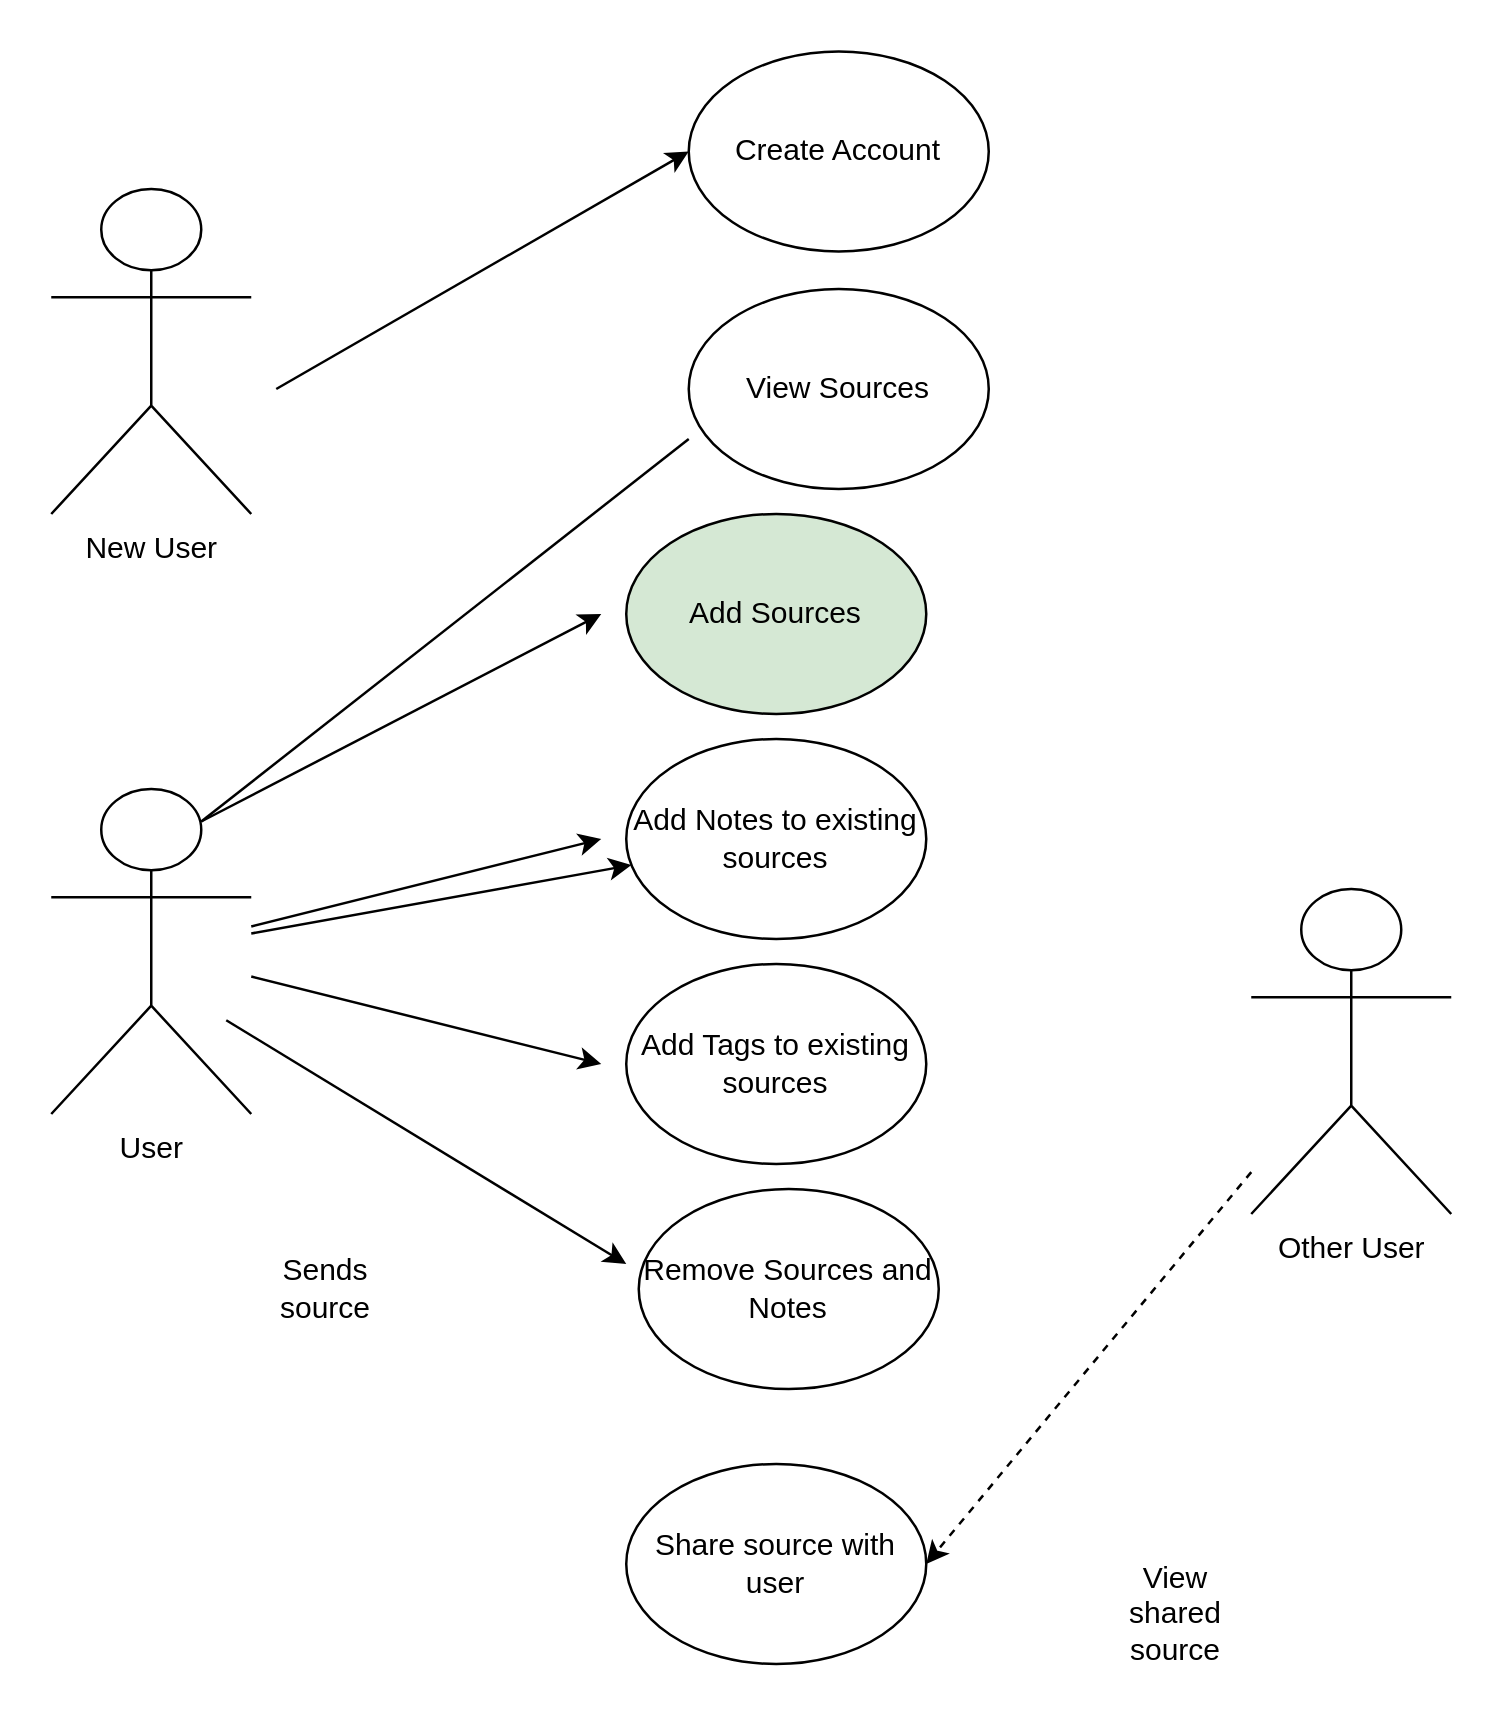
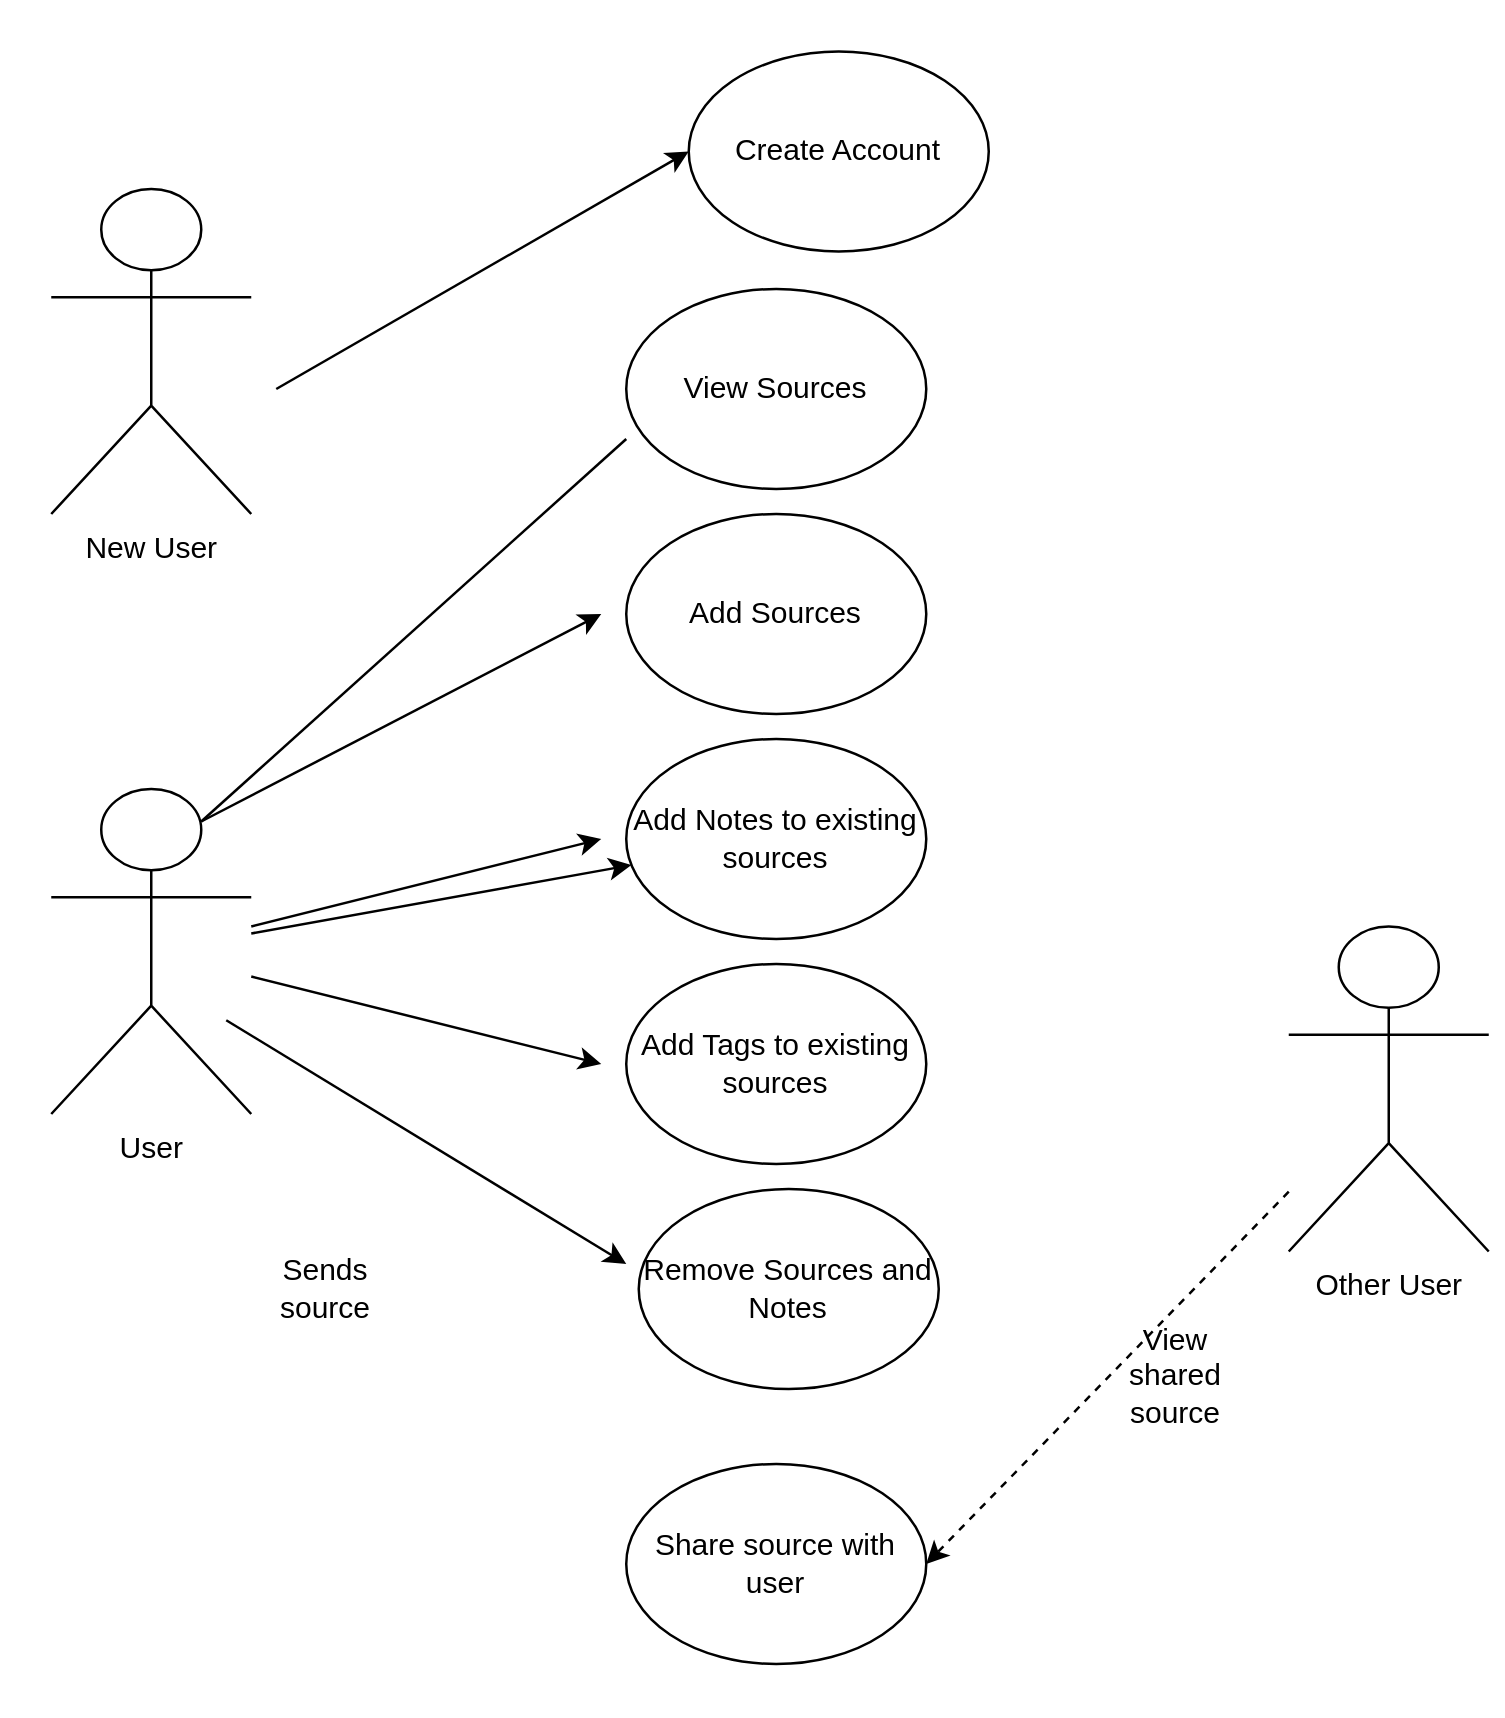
  <mxCell id="0" />
  <mxCell id="1" parent="0" />
  <mxCell id="2" value="New User" style="shape=umlActor;verticalLabelPosition=bottom;verticalAlign=top;html=1;outlineConnect=0;" parent="1" vertex="1"><mxGeometry x="20" y="75" width="80" height="130" as="geometry" /></mxCell>
- <mxCell id="3" value="Add Sources" style="ellipse;whiteSpace=wrap;html=1;fillColor=#d5e8d4;" parent="1" vertex="1"><mxGeometry x="250" y="205" width="120" height="80" as="geometry" /></mxCell>
+ <mxCell id="3" value="Add Sources" style="ellipse;whiteSpace=wrap;html=1;" parent="1" vertex="1"><mxGeometry x="250" y="205" width="120" height="80" as="geometry" /></mxCell>
  <mxCell id="4" value="Create Account" style="ellipse;whiteSpace=wrap;html=1;" parent="1" vertex="1"><mxGeometry x="275" y="20" width="120" height="80" as="geometry" /></mxCell>
  <mxCell id="5" value="Add Notes to existing sources" style="ellipse;whiteSpace=wrap;html=1;" parent="1" vertex="1"><mxGeometry x="250" y="295" width="120" height="80" as="geometry" /></mxCell>
  <mxCell id="6" value="Add Tags to existing sources" style="ellipse;whiteSpace=wrap;html=1;" parent="1" vertex="1"><mxGeometry x="250" y="385" width="120" height="80" as="geometry" /></mxCell>
- <mxCell id="7" value="View Sources" style="ellipse;whiteSpace=wrap;html=1;" parent="1" vertex="1"><mxGeometry x="275" y="115" width="120" height="80" as="geometry" /></mxCell>
+ <mxCell id="7" value="View Sources" style="ellipse;whiteSpace=wrap;html=1;" parent="1" vertex="1"><mxGeometry x="250" y="115" width="120" height="80" as="geometry" /></mxCell>
  <mxCell id="8" value="Share source with user" style="ellipse;whiteSpace=wrap;html=1;" parent="1" vertex="1"><mxGeometry x="250" y="585" width="120" height="80" as="geometry" /></mxCell>
  <mxCell id="9" value="User" style="shape=umlActor;verticalLabelPosition=bottom;verticalAlign=top;html=1;outlineConnect=0;" parent="1" vertex="1"><mxGeometry x="20" y="315" width="80" height="130" as="geometry" /></mxCell>
- <mxCell id="10" value="Other User" style="shape=umlActor;verticalLabelPosition=bottom;verticalAlign=top;html=1;outlineConnect=0;" parent="1" vertex="1"><mxGeometry x="500" y="355" width="80" height="130" as="geometry" /></mxCell>
+ <mxCell id="10" value="Other User" style="shape=umlActor;verticalLabelPosition=bottom;verticalAlign=top;html=1;outlineConnect=0;" parent="1" vertex="1"><mxGeometry x="515" y="370" width="80" height="130" as="geometry" /></mxCell>
  <mxCell id="11" value="" style="endArrow=classic;html=1;rounded=0;" parent="1" source="9" target="5" edge="1"><mxGeometry width="50" height="50" relative="1" as="geometry"><mxPoint x="120" y="495" as="sourcePoint" /><mxPoint x="170" y="445" as="targetPoint" /></mxGeometry></mxCell>
  <mxCell id="12" value="" style="endArrow=classic;html=1;rounded=0;entryX=1;entryY=0.5;entryDx=0;entryDy=0;dashed=1;" parent="1" source="10" target="8" edge="1"><mxGeometry width="50" height="50" relative="1" as="geometry"><mxPoint x="390" y="475" as="sourcePoint" /><mxPoint x="440" y="425" as="targetPoint" /></mxGeometry></mxCell>
- <mxCell id="13" value="View shared source" style="text;html=1;strokeColor=none;fillColor=none;align=center;verticalAlign=middle;whiteSpace=wrap;rounded=0;" parent="1" vertex="1"><mxGeometry x="440" y="630" width="60" height="30" as="geometry" /></mxCell>
+ <mxCell id="13" value="View shared source" style="text;html=1;strokeColor=none;fillColor=none;align=center;verticalAlign=middle;whiteSpace=wrap;rounded=0;" parent="1" vertex="1"><mxGeometry x="440" y="535" width="60" height="30" as="geometry" /></mxCell>
  <mxCell id="14" value="Sends source" style="text;html=1;strokeColor=none;fillColor=none;align=center;verticalAlign=middle;whiteSpace=wrap;rounded=0;" parent="1" vertex="1"><mxGeometry x="100" y="500" width="60" height="30" as="geometry" /></mxCell>
  <mxCell id="15" value="" style="endArrow=classic;html=1;rounded=0;" parent="1" source="9" edge="1"><mxGeometry width="50" height="50" relative="1" as="geometry"><mxPoint x="140" y="395" as="sourcePoint" /><mxPoint x="240" y="425" as="targetPoint" /></mxGeometry></mxCell>
  <mxCell id="16" value="" style="endArrow=classic;html=1;rounded=0;entryX=0;entryY=0.5;entryDx=0;entryDy=0;" parent="1" target="4" edge="1"><mxGeometry width="50" height="50" relative="1" as="geometry"><mxPoint x="110" y="155" as="sourcePoint" /><mxPoint x="180" y="65" as="targetPoint" /></mxGeometry></mxCell>
  <mxCell id="17" value="" style="endArrow=none;html=1;rounded=0;exitX=0.75;exitY=0.1;exitDx=0;exitDy=0;exitPerimeter=0;entryX=0;entryY=0.75;entryDx=0;entryDy=0;entryPerimeter=0;" parent="1" source="9" target="7" edge="1"><mxGeometry width="50" height="50" relative="1" as="geometry"><mxPoint x="110" y="315" as="sourcePoint" /><mxPoint x="230" y="165" as="targetPoint" /></mxGeometry></mxCell>
  <mxCell id="18" value="" style="endArrow=classic;html=1;rounded=0;exitX=0.75;exitY=0.1;exitDx=0;exitDy=0;exitPerimeter=0;" parent="1" source="9" edge="1"><mxGeometry width="50" height="50" relative="1" as="geometry"><mxPoint x="150" y="365" as="sourcePoint" /><mxPoint x="240" y="245" as="targetPoint" /></mxGeometry></mxCell>
  <mxCell id="19" value="" style="endArrow=classic;html=1;rounded=0;" parent="1" source="9" edge="1"><mxGeometry width="50" height="50" relative="1" as="geometry"><mxPoint x="160" y="375" as="sourcePoint" /><mxPoint x="240" y="335" as="targetPoint" /></mxGeometry></mxCell>
  <mxCell id="20" value="Remove Sources and Notes" style="ellipse;whiteSpace=wrap;html=1;" vertex="1" parent="1"><mxGeometry x="255" y="475" width="120" height="80" as="geometry" /></mxCell>
  <mxCell id="21" value="" style="endArrow=classic;html=1;rounded=0;" edge="1" parent="1"><mxGeometry width="50" height="50" relative="1" as="geometry"><mxPoint x="90" y="407.5" as="sourcePoint" /><mxPoint x="250" y="505" as="targetPoint" /></mxGeometry></mxCell>
